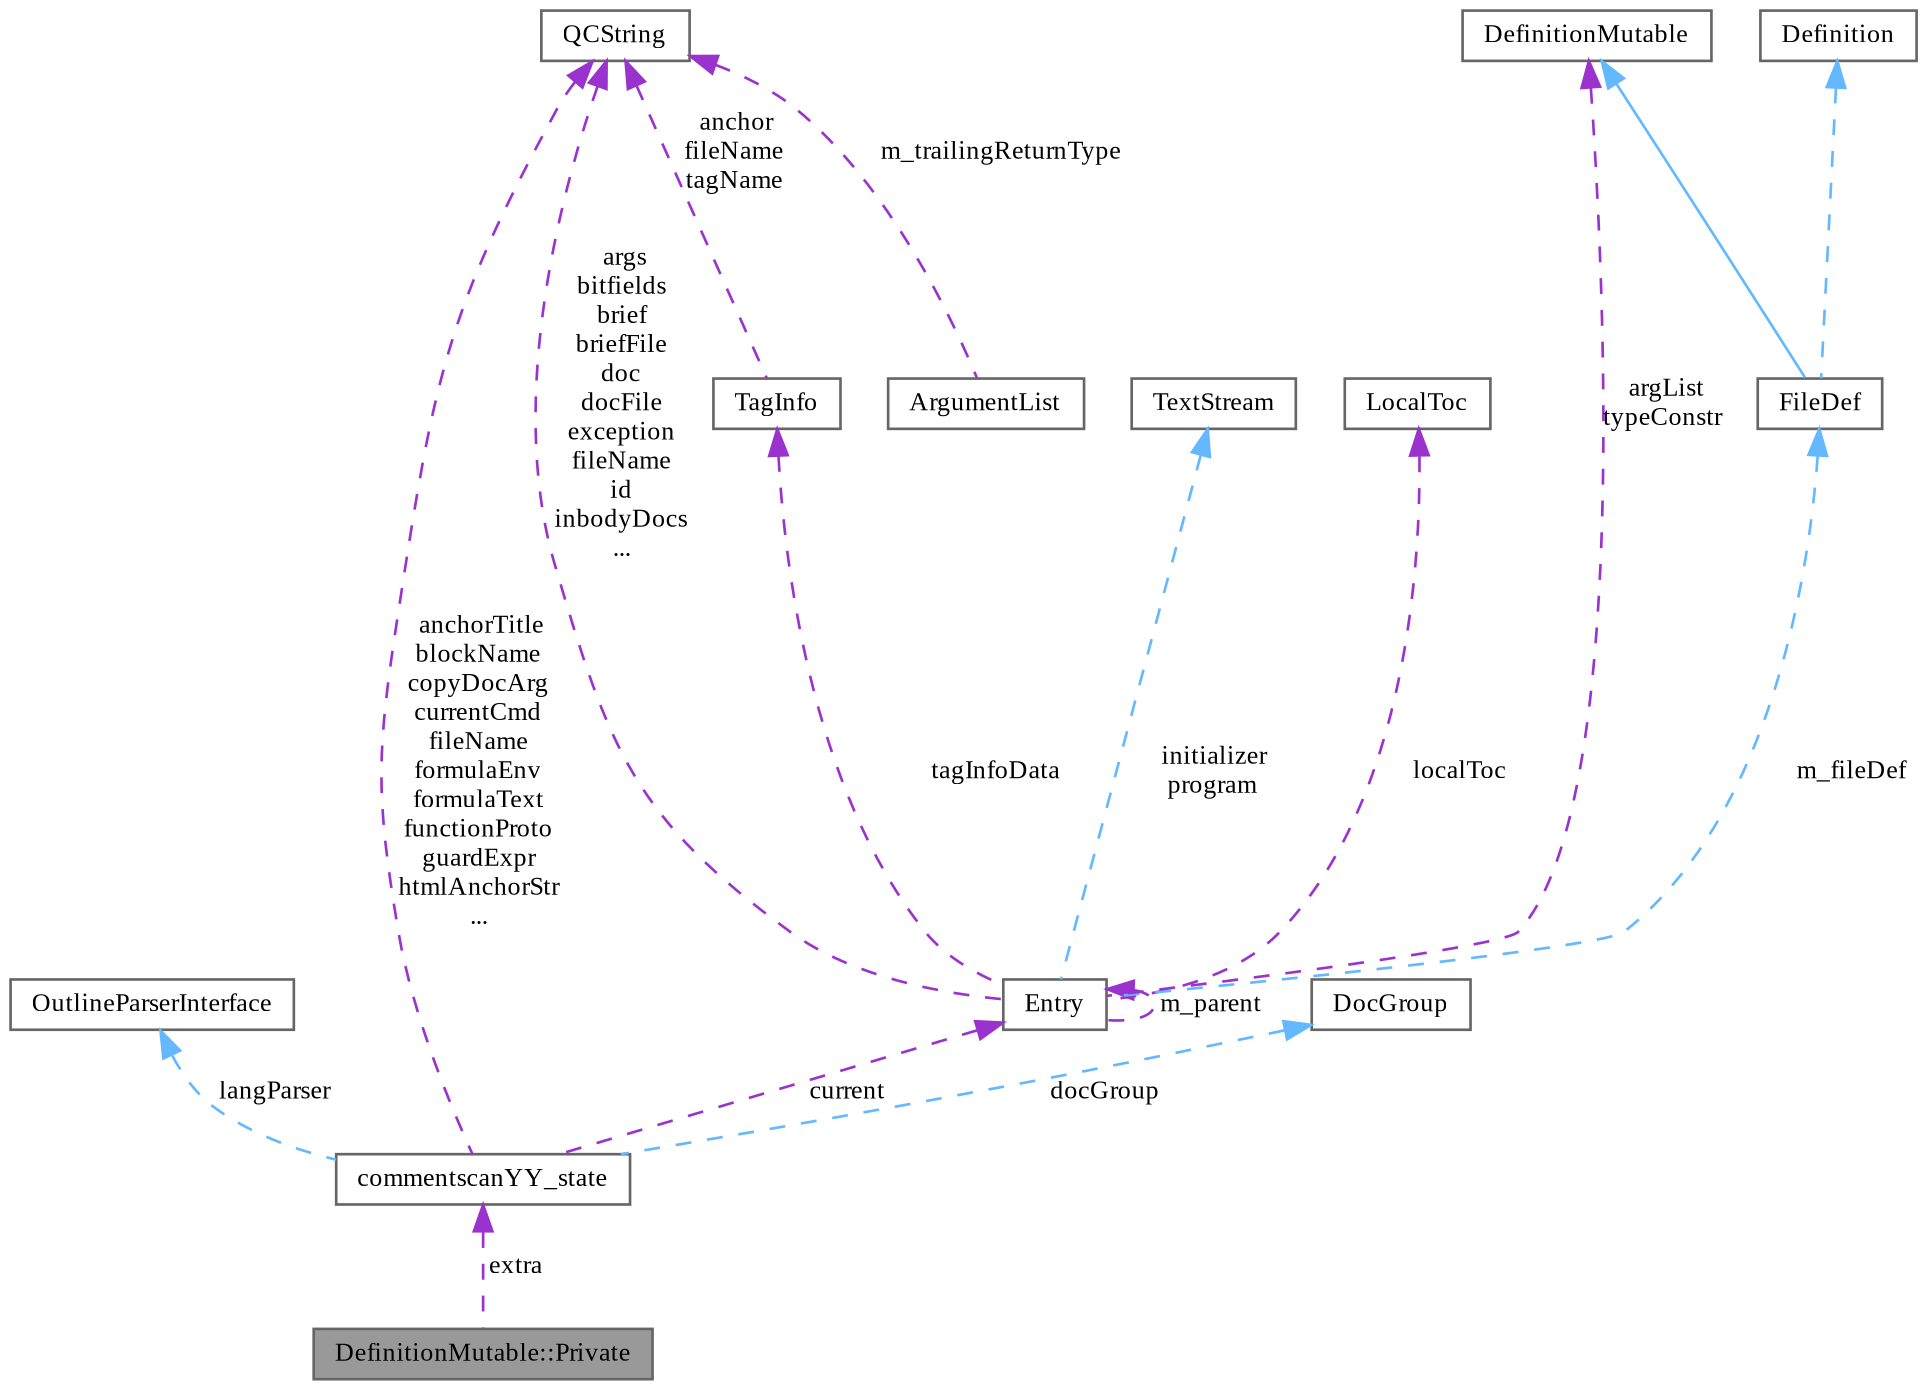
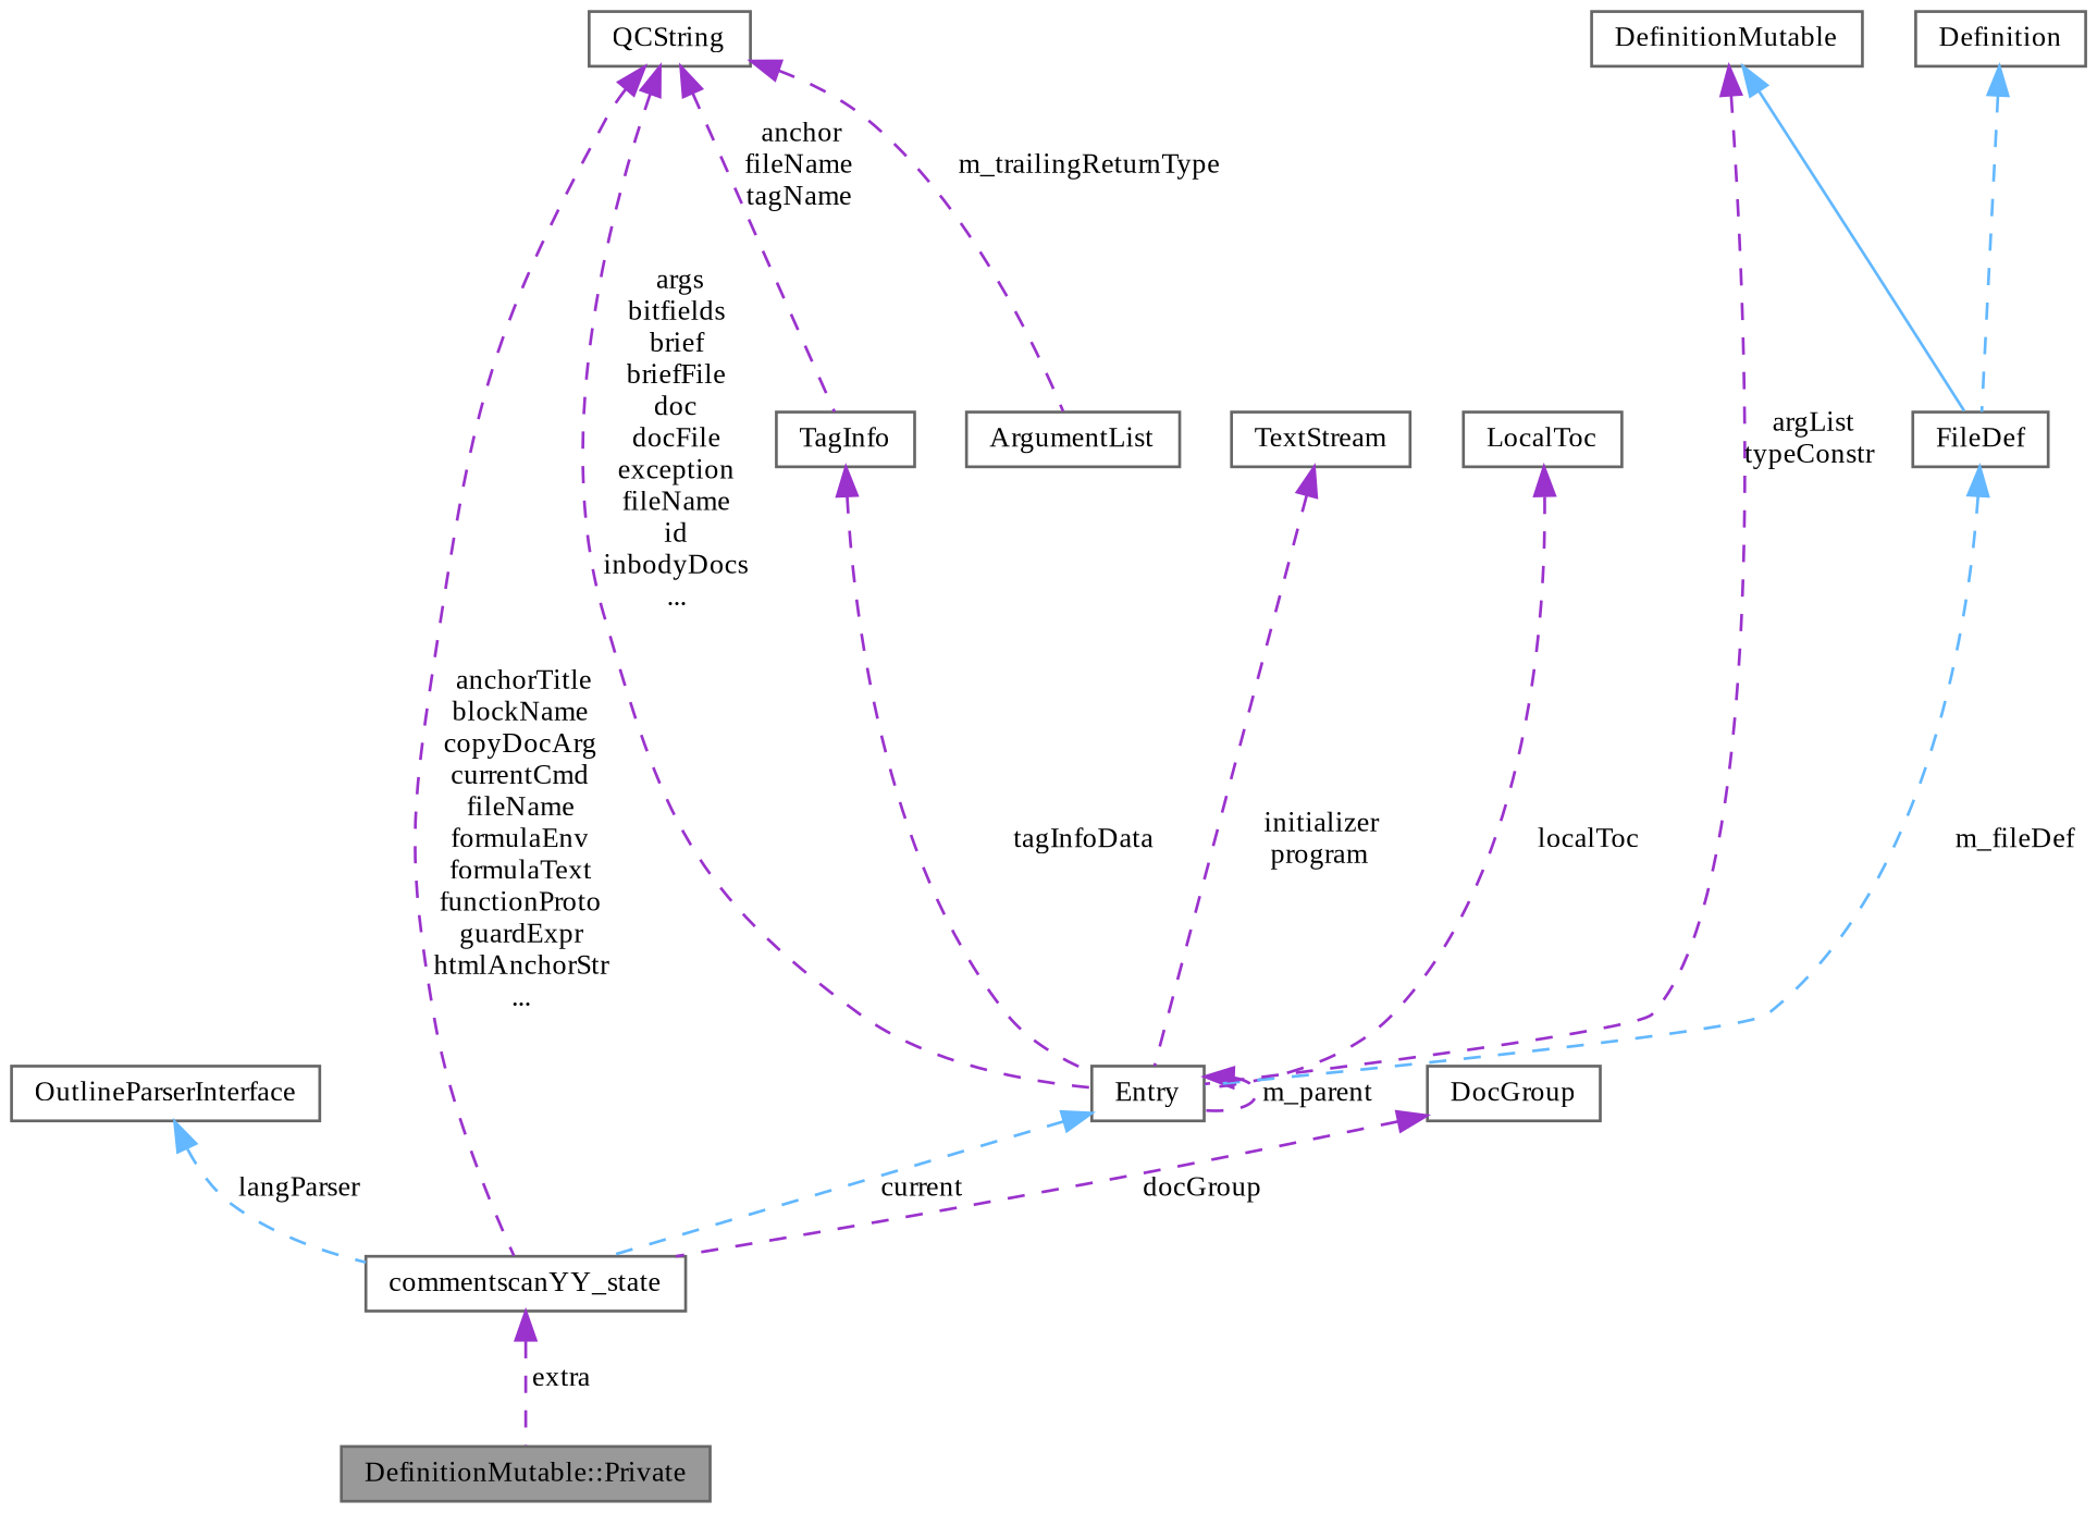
  digraph {
    fontname="Liberation Serif"
    node [color=gray40 fillcolor=white fontname="Liberation Serif" fontsize=10 shape=box style=filled]
    edge [color=darkorchid3 dir=back fontname="Liberation Serif" fontsize=10 labelfontname=Helvetica labelfontsize=10 style=dashed]
    n1 [fillcolor=grey60 fontcolor=black height=0.2 label="DefinitionMutable::Private" width=0.4]
    n2 [height=0.2 label=commentscanYY_state width=0.4]
    n3 [height=0.2 label=OutlineParserInterface width=0.4]
    n4 [height=0.2 label=QCString width=0.4]
    n5 [height=0.2 label=Entry width=0.4]
    n6 [height=0.2 label=TagInfo width=0.4]
    n7 [height=0.2 label=ArgumentList width=0.4]
    n8 [height=0.2 label=DocGroup width=0.4]
    n9 [height=0.2 label=TextStream width=0.4]
    n10 [height=0.2 label=LocalToc width=0.4]
    n11 [height=0.2 label=FileDef width=0.4]
    n12 [height=0.2 label=DefinitionMutable width=0.4]
    n13 [height=0.2 label=Definition width=0.4]
    n2 -> n1 [label=" extra"]
    n3 -> n2 [color=steelblue1 label=" langParser"]
    n4 -> n2 [label=" anchorTitle\nblockName\ncopyDocArg\ncurrentCmd\nfileName\nformulaEnv\nformulaText\nfunctionProto\nguardExpr\nhtmlAnchorStr\n..."]
    n4 -> n5 [label=" args\nbitfields\nbrief\nbriefFile\ndoc\ndocFile\nexception\nfileName\nid\ninbodyDocs\n..."]
    n4 -> n6 [label=" anchor\nfileName\ntagName"]
    n4 -> n7 [label=" m_trailingReturnType"]
-   n5 -> n2 [label=" current"]
+   n5 -> n2 [color=steelblue1 label=" current"]
    n5 -> n5 [label=" m_parent"]
    n6 -> n5 [label=" tagInfoData"]
-   n8 -> n2 [color=steelblue1 label=" docGroup"]
-   n9 -> n5 [color=steelblue1 label=" initializer\nprogram"]
+   n8 -> n2 [label=" docGroup"]
+   n9 -> n5 [label=" initializer\nprogram"]
    n10 -> n5 [label=" localToc"]
    n11 -> n5 [color=steelblue1 label=" m_fileDef"]
    n12 -> n5 [label=" argList\ntypeConstr"]
    n12 -> n11 [color=steelblue1 style=solid]
    n13 -> n11 [color=steelblue1]
  }
